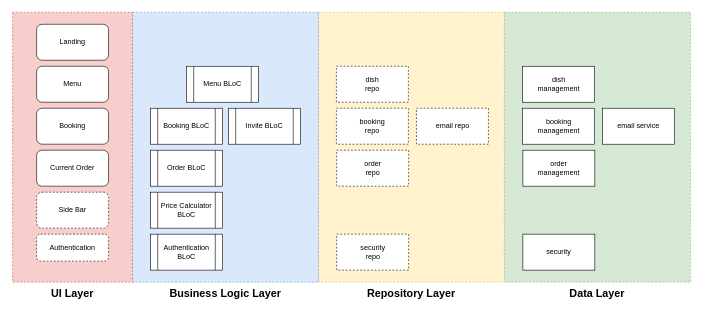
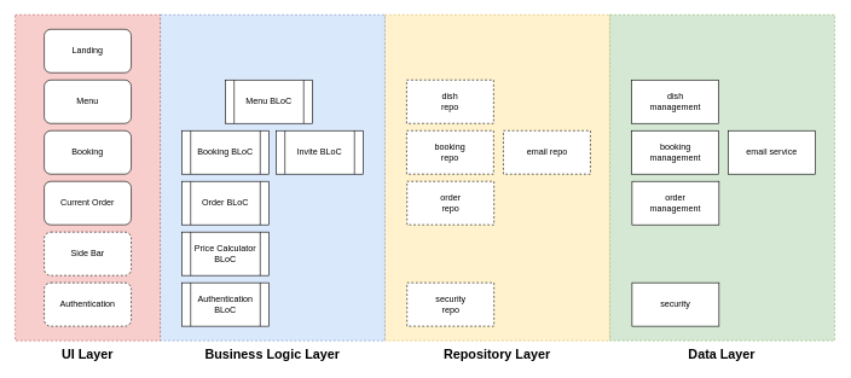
  <mxCell id="0" />
  <mxCell id="1" parent="0" />
  <mxCell id="2" value="" style="rounded=0;whiteSpace=wrap;html=1;dashed=1;fillColor=#fff2cc;strokeColor=#d6b656;" vertex="1" parent="1"><mxGeometry x="530" y="20" width="310" height="450" as="geometry" /></mxCell>
  <mxCell id="3" value="" style="rounded=0;whiteSpace=wrap;html=1;dashed=1;fillColor=#dae8fc;strokeColor=#6c8ebf;" vertex="1" parent="1"><mxGeometry x="220" y="20" width="310" height="450" as="geometry" /></mxCell>
  <mxCell id="4" value="" style="rounded=0;whiteSpace=wrap;html=1;dashed=1;fillColor=#f8cecc;strokeColor=#b85450;" vertex="1" parent="1"><mxGeometry x="20" y="20" width="200" height="450" as="geometry" /></mxCell>
  <mxCell id="5" value="Landing" style="rounded=1;whiteSpace=wrap;html=1;" vertex="1" parent="1"><mxGeometry x="60" y="40" width="120" height="60" as="geometry" /></mxCell>
  <mxCell id="6" value="Side Bar" style="rounded=1;whiteSpace=wrap;html=1;dashed=1;" vertex="1" parent="1"><mxGeometry x="60" y="320" width="120" height="60" as="geometry" /></mxCell>
- <mxCell id="7" value="Authentication" style="rounded=1;whiteSpace=wrap;html=1;dashed=1;" vertex="1" parent="1"><mxGeometry x="60" y="390" width="120" height="45" as="geometry" /></mxCell>
+ <mxCell id="7" value="Authentication" style="rounded=1;whiteSpace=wrap;html=1;dashed=1;" vertex="1" parent="1"><mxGeometry x="60" y="390" width="120" height="60" as="geometry" /></mxCell>
  <mxCell id="8" value="Menu" style="rounded=1;whiteSpace=wrap;html=1;" vertex="1" parent="1"><mxGeometry x="60" y="110" width="120" height="60" as="geometry" /></mxCell>
  <mxCell id="9" value="Booking" style="rounded=1;whiteSpace=wrap;html=1;" vertex="1" parent="1"><mxGeometry x="60" y="180" width="120" height="60" as="geometry" /></mxCell>
  <mxCell id="10" value="Current Order" style="rounded=1;whiteSpace=wrap;html=1;" vertex="1" parent="1"><mxGeometry x="60" y="250" width="120" height="60" as="geometry" /></mxCell>
  <mxCell id="11" value="Authentication&lt;br&gt;BLoC" style="shape=process;whiteSpace=wrap;html=1;backgroundOutline=1;" vertex="1" parent="1"><mxGeometry x="250" y="390" width="120" height="60" as="geometry" /></mxCell>
  <mxCell id="12" value="Price Calculator&lt;br&gt;BLoC" style="shape=process;whiteSpace=wrap;html=1;backgroundOutline=1;" vertex="1" parent="1"><mxGeometry x="250" y="320" width="120" height="60" as="geometry" /></mxCell>
  <mxCell id="13" value="Menu BLoC" style="shape=process;whiteSpace=wrap;html=1;backgroundOutline=1;" vertex="1" parent="1"><mxGeometry x="310" y="110" width="120" height="60" as="geometry" /></mxCell>
  <mxCell id="14" value="Order BLoC" style="shape=process;whiteSpace=wrap;html=1;backgroundOutline=1;" vertex="1" parent="1"><mxGeometry x="250" y="250" width="120" height="60" as="geometry" /></mxCell>
  <mxCell id="15" value="Booking BLoC" style="shape=process;whiteSpace=wrap;html=1;backgroundOutline=1;" vertex="1" parent="1"><mxGeometry x="250" y="180" width="120" height="60" as="geometry" /></mxCell>
  <mxCell id="16" value="Invite BLoC" style="shape=process;whiteSpace=wrap;html=1;backgroundOutline=1;" vertex="1" parent="1"><mxGeometry x="380" y="180" width="120" height="60" as="geometry" /></mxCell>
  <mxCell id="17" value="&lt;span style=&quot;white-space: normal&quot;&gt;dish&lt;/span&gt;&lt;br style=&quot;white-space: normal&quot;&gt;repo" style="rounded=0;whiteSpace=wrap;html=1;dashed=1;" vertex="1" parent="1"><mxGeometry x="560" y="110" width="120" height="60" as="geometry" /></mxCell>
  <mxCell id="18" value="booking&lt;br&gt;repo" style="rounded=0;whiteSpace=wrap;html=1;dashed=1;" vertex="1" parent="1"><mxGeometry x="560" y="180" width="120" height="60" as="geometry" /></mxCell>
  <mxCell id="19" value="order&lt;br&gt;repo" style="rounded=0;whiteSpace=wrap;html=1;dashed=1;" vertex="1" parent="1"><mxGeometry x="560.5" y="250" width="120" height="60" as="geometry" /></mxCell>
  <mxCell id="20" value="security&lt;br&gt;repo" style="rounded=0;whiteSpace=wrap;html=1;dashed=1;" vertex="1" parent="1"><mxGeometry x="560.5" y="390" width="120" height="60" as="geometry" /></mxCell>
  <mxCell id="21" value="email repo" style="rounded=0;whiteSpace=wrap;html=1;dashed=1;" vertex="1" parent="1"><mxGeometry x="693.5" y="180" width="120" height="60" as="geometry" /></mxCell>
  <mxCell id="22" value="&lt;font style=&quot;font-size: 18px&quot;&gt;&lt;b&gt;UI Layer&lt;/b&gt;&lt;/font&gt;" style="text;html=1;strokeColor=none;fillColor=none;align=center;verticalAlign=middle;whiteSpace=wrap;rounded=0;dashed=1;" vertex="1" parent="1"><mxGeometry x="20" y="480" width="200" height="20" as="geometry" /></mxCell>
  <mxCell id="23" value="&lt;font&gt;&lt;span style=&quot;font-size: 18px&quot;&gt;&lt;b&gt;Business&lt;/b&gt;&lt;/span&gt;&lt;b style=&quot;font-size: 18px&quot;&gt;&amp;nbsp;Logic Layer&lt;/b&gt;&lt;/font&gt;" style="text;html=1;strokeColor=none;fillColor=none;align=center;verticalAlign=middle;whiteSpace=wrap;rounded=0;dashed=1;" vertex="1" parent="1"><mxGeometry x="220" y="480" width="310" height="20" as="geometry" /></mxCell>
  <mxCell id="24" value="&lt;font style=&quot;font-size: 18px&quot;&gt;&lt;b&gt;Repository&amp;nbsp;Layer&lt;/b&gt;&lt;/font&gt;" style="text;html=1;strokeColor=none;fillColor=none;align=center;verticalAlign=middle;whiteSpace=wrap;rounded=0;dashed=1;" vertex="1" parent="1"><mxGeometry x="529.5" y="480" width="310" height="20" as="geometry" /></mxCell>
  <mxCell id="25" value="" style="rounded=0;whiteSpace=wrap;html=1;dashed=1;fillColor=#d5e8d4;strokeColor=#82b366;" vertex="1" parent="1"><mxGeometry x="840.5" y="20" width="310" height="450" as="geometry" /></mxCell>
  <mxCell id="26" value="&lt;span style=&quot;white-space: normal&quot;&gt;dish&lt;/span&gt;&lt;br style=&quot;white-space: normal&quot;&gt;&lt;span style=&quot;white-space: normal&quot;&gt;management&lt;/span&gt;" style="rounded=0;whiteSpace=wrap;html=1;" vertex="1" parent="1"><mxGeometry x="870.5" y="110" width="120" height="60" as="geometry" /></mxCell>
  <mxCell id="27" value="booking&lt;br&gt;management" style="rounded=0;whiteSpace=wrap;html=1;" vertex="1" parent="1"><mxGeometry x="870.5" y="180" width="120" height="60" as="geometry" /></mxCell>
  <mxCell id="28" value="order&lt;br&gt;management" style="rounded=0;whiteSpace=wrap;html=1;" vertex="1" parent="1"><mxGeometry x="871" y="250" width="120" height="60" as="geometry" /></mxCell>
  <mxCell id="29" value="security" style="rounded=0;whiteSpace=wrap;html=1;" vertex="1" parent="1"><mxGeometry x="871" y="390" width="120" height="60" as="geometry" /></mxCell>
  <mxCell id="30" value="email service" style="rounded=0;whiteSpace=wrap;html=1;" vertex="1" parent="1"><mxGeometry x="1004" y="180" width="120" height="60" as="geometry" /></mxCell>
  <mxCell id="31" value="&lt;font style=&quot;font-size: 18px&quot;&gt;&lt;b&gt;Data&amp;nbsp;Layer&lt;/b&gt;&lt;/font&gt;" style="text;html=1;strokeColor=none;fillColor=none;align=center;verticalAlign=middle;whiteSpace=wrap;rounded=0;dashed=1;" vertex="1" parent="1"><mxGeometry x="840" y="480" width="310" height="20" as="geometry" /></mxCell>
